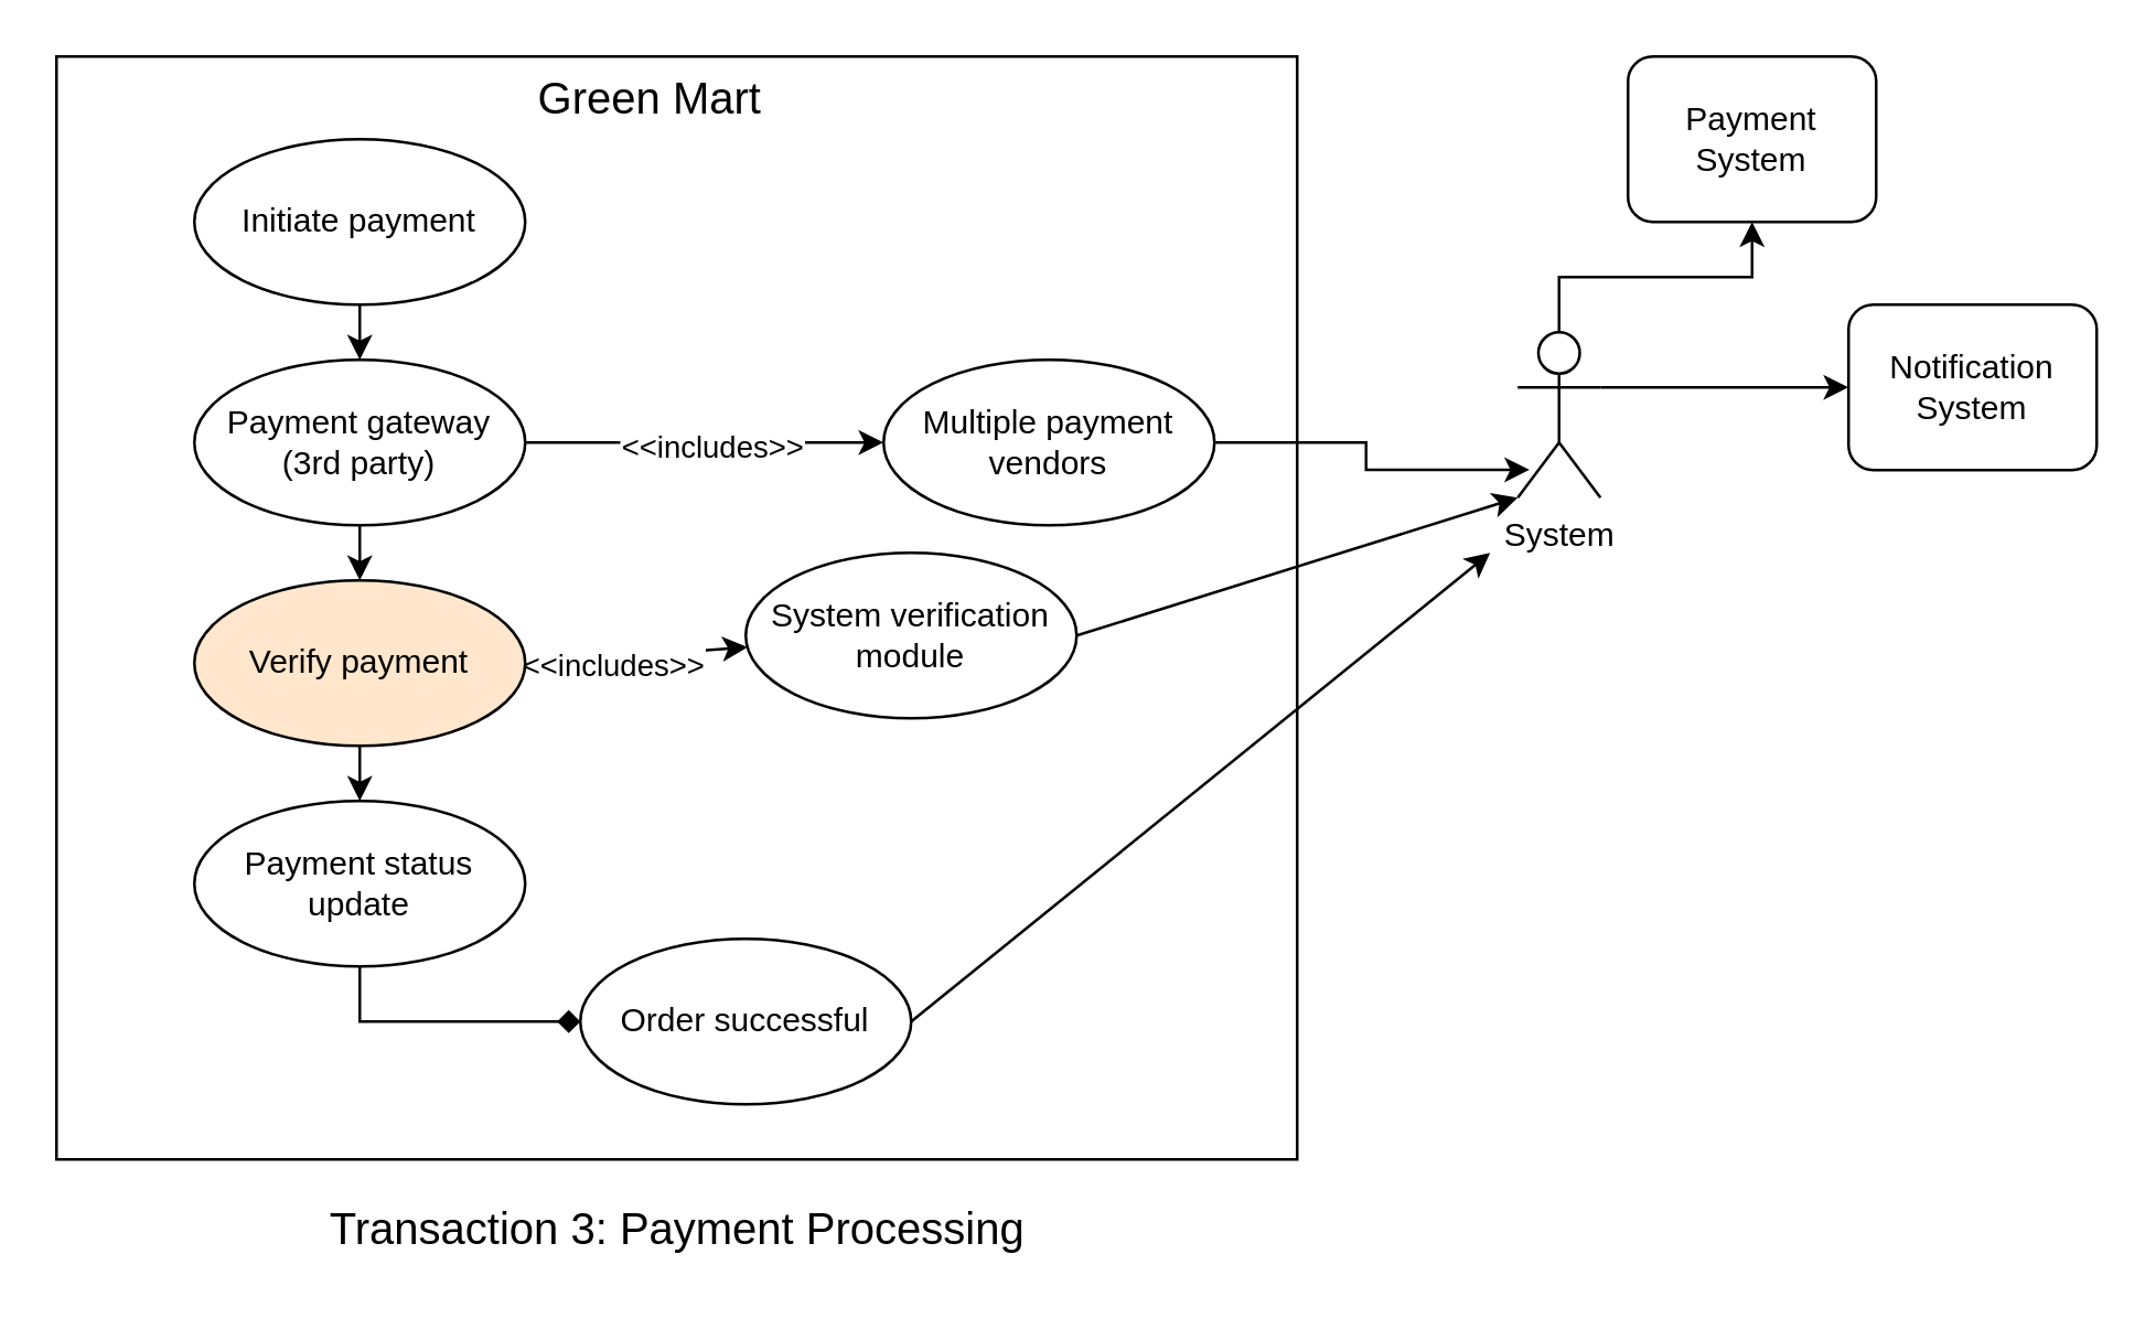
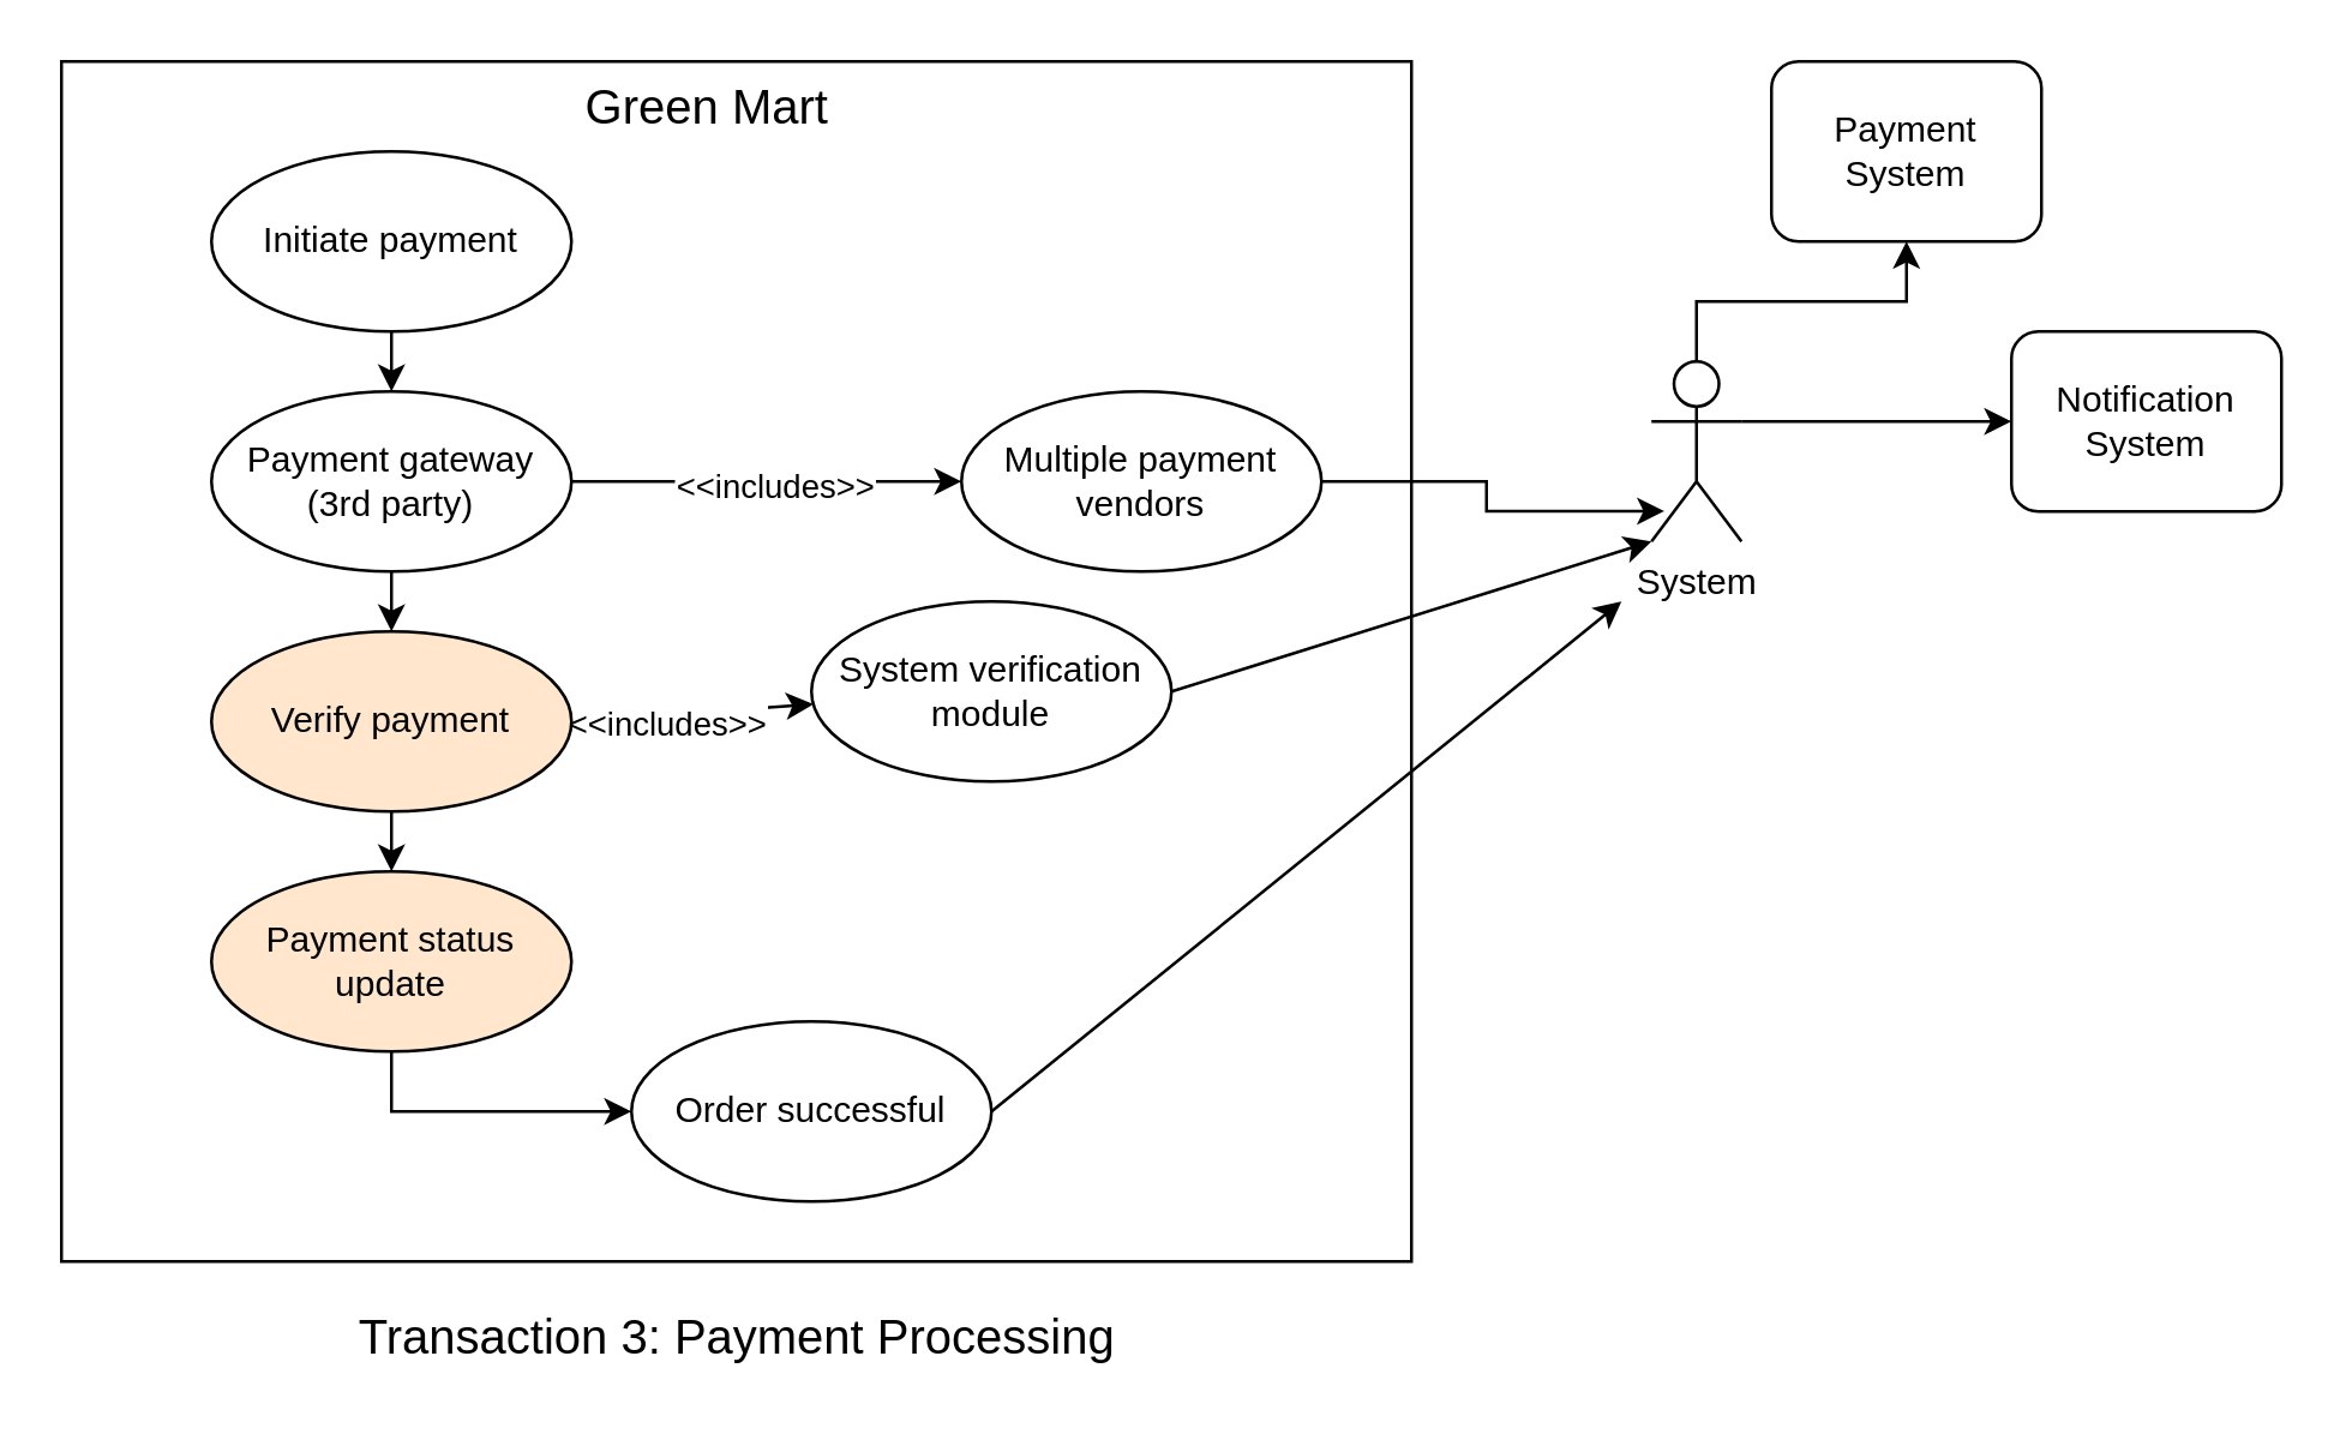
  <mxCell id="0" />
  <mxCell id="1" parent="0" />
  <mxCell id="2" value="" style="rounded=0;whiteSpace=wrap;html=1;labelBackgroundColor=none;" vertex="1" parent="1"><mxGeometry x="20" y="20" width="450" height="400" as="geometry" /></mxCell>
  <mxCell id="3" style="edgeStyle=orthogonalEdgeStyle;rounded=0;orthogonalLoop=1;jettySize=auto;html=1;exitX=0.5;exitY=1;exitDx=0;exitDy=0;entryX=0.5;entryY=0;entryDx=0;entryDy=0;" edge="1" parent="1" source="4" target="8"><mxGeometry relative="1" as="geometry" /></mxCell>
  <mxCell id="4" value="Initiate payment" style="ellipse;whiteSpace=wrap;html=1;labelBackgroundColor=none;" vertex="1" parent="1"><mxGeometry x="70" y="50" width="120" height="60" as="geometry" /></mxCell>
  <mxCell id="5" style="edgeStyle=none;rounded=0;orthogonalLoop=1;jettySize=auto;html=1;exitX=1;exitY=0.5;exitDx=0;exitDy=0;" edge="1" parent="1" source="8" target="15"><mxGeometry relative="1" as="geometry" /></mxCell>
  <mxCell id="6" value="&amp;lt;&amp;lt;includes&amp;gt;&amp;gt;" style="edgeLabel;html=1;align=center;verticalAlign=middle;resizable=0;points=[];" vertex="1" connectable="0" parent="5"><mxGeometry x="0.036" y="-1" relative="1" as="geometry"><mxPoint as="offset" /></mxGeometry></mxCell>
  <mxCell id="7" style="edgeStyle=orthogonalEdgeStyle;rounded=0;orthogonalLoop=1;jettySize=auto;html=1;exitX=0.5;exitY=1;exitDx=0;exitDy=0;entryX=0.5;entryY=0;entryDx=0;entryDy=0;" edge="1" parent="1" source="8" target="12"><mxGeometry relative="1" as="geometry" /></mxCell>
  <mxCell id="8" value="Payment gateway&lt;br&gt;(3rd party)" style="ellipse;whiteSpace=wrap;html=1;labelBackgroundColor=none;" vertex="1" parent="1"><mxGeometry x="70" y="130" width="120" height="60" as="geometry" /></mxCell>
  <mxCell id="9" style="rounded=0;orthogonalLoop=1;jettySize=auto;html=1;exitX=1;exitY=0.5;exitDx=0;exitDy=0;" edge="1" parent="1" source="12" target="16"><mxGeometry relative="1" as="geometry" /></mxCell>
  <mxCell id="10" value="&amp;lt;&amp;lt;includes&amp;gt;&amp;gt;" style="edgeLabel;html=1;align=center;verticalAlign=middle;resizable=0;points=[];" vertex="1" connectable="0" parent="9"><mxGeometry x="-0.236" y="-3" relative="1" as="geometry"><mxPoint as="offset" /></mxGeometry></mxCell>
  <mxCell id="11" style="edgeStyle=orthogonalEdgeStyle;rounded=0;orthogonalLoop=1;jettySize=auto;html=1;exitX=0.5;exitY=1;exitDx=0;exitDy=0;entryX=0.5;entryY=0;entryDx=0;entryDy=0;" edge="1" parent="1" source="12" target="14"><mxGeometry relative="1" as="geometry" /></mxCell>
  <mxCell id="12" value="Verify payment" style="ellipse;whiteSpace=wrap;html=1;labelBackgroundColor=none;fillColor=#ffe6cc;" vertex="1" parent="1"><mxGeometry x="70" y="210" width="120" height="60" as="geometry" /></mxCell>
- <mxCell id="13" style="edgeStyle=orthogonalEdgeStyle;rounded=0;orthogonalLoop=1;jettySize=auto;html=1;exitX=0.5;exitY=1;exitDx=0;exitDy=0;endArrow=diamond;" edge="1" parent="1" source="14" target="18"><mxGeometry relative="1" as="geometry" /></mxCell>
- <mxCell id="14" value="Payment status update" style="ellipse;whiteSpace=wrap;html=1;labelBackgroundColor=none;" vertex="1" parent="1"><mxGeometry x="70" y="290" width="120" height="60" as="geometry" /></mxCell>
+ <mxCell id="13" style="edgeStyle=orthogonalEdgeStyle;rounded=0;orthogonalLoop=1;jettySize=auto;html=1;exitX=0.5;exitY=1;exitDx=0;exitDy=0;" edge="1" parent="1" source="14" target="18"><mxGeometry relative="1" as="geometry" /></mxCell>
+ <mxCell id="14" value="Payment status update" style="ellipse;whiteSpace=wrap;html=1;labelBackgroundColor=none;fillColor=#ffe6cc;" vertex="1" parent="1"><mxGeometry x="70" y="290" width="120" height="60" as="geometry" /></mxCell>
  <mxCell id="15" value="Multiple payment vendors" style="ellipse;whiteSpace=wrap;html=1;labelBackgroundColor=none;" vertex="1" parent="1"><mxGeometry x="320" y="130" width="120" height="60" as="geometry" /></mxCell>
  <mxCell id="16" value="System verification module" style="ellipse;whiteSpace=wrap;html=1;labelBackgroundColor=none;" vertex="1" parent="1"><mxGeometry x="270" y="200" width="120" height="60" as="geometry" /></mxCell>
  <mxCell id="17" style="edgeStyle=none;rounded=0;orthogonalLoop=1;jettySize=auto;html=1;exitX=1;exitY=0.5;exitDx=0;exitDy=0;" edge="1" parent="1" source="18"><mxGeometry relative="1" as="geometry"><mxPoint x="540" y="200" as="targetPoint" /></mxGeometry></mxCell>
  <mxCell id="18" value="Order successful" style="ellipse;whiteSpace=wrap;html=1;labelBackgroundColor=none;" vertex="1" parent="1"><mxGeometry x="210" y="340" width="120" height="60" as="geometry" /></mxCell>
  <mxCell id="19" style="edgeStyle=orthogonalEdgeStyle;rounded=0;orthogonalLoop=1;jettySize=auto;html=1;exitX=0.5;exitY=0;exitDx=0;exitDy=0;exitPerimeter=0;" edge="1" parent="1" source="21" target="22"><mxGeometry relative="1" as="geometry" /></mxCell>
  <mxCell id="20" style="edgeStyle=none;rounded=0;orthogonalLoop=1;jettySize=auto;html=1;exitX=1;exitY=0.333;exitDx=0;exitDy=0;exitPerimeter=0;" edge="1" parent="1" source="21" target="24"><mxGeometry relative="1" as="geometry" /></mxCell>
  <mxCell id="21" value="System" style="shape=umlActor;verticalLabelPosition=bottom;verticalAlign=top;html=1;labelBackgroundColor=none;" vertex="1" parent="1"><mxGeometry x="550" y="120" width="30" height="60" as="geometry" /></mxCell>
  <mxCell id="22" value="Payment System" style="rounded=1;whiteSpace=wrap;html=1;labelBackgroundColor=none;" vertex="1" parent="1"><mxGeometry x="590" y="20" width="90" height="60" as="geometry" /></mxCell>
  <mxCell id="23" style="edgeStyle=orthogonalEdgeStyle;rounded=0;orthogonalLoop=1;jettySize=auto;html=1;exitX=1;exitY=0.5;exitDx=0;exitDy=0;entryX=0.143;entryY=0.831;entryDx=0;entryDy=0;entryPerimeter=0;" edge="1" parent="1" source="15" target="21"><mxGeometry relative="1" as="geometry" /></mxCell>
  <mxCell id="24" value="Notification System" style="rounded=1;whiteSpace=wrap;html=1;labelBackgroundColor=none;" vertex="1" parent="1"><mxGeometry x="670" y="110" width="90" height="60" as="geometry" /></mxCell>
  <mxCell id="25" value="&lt;font style=&quot;font-size: 16px;&quot;&gt;Green Mart&lt;/font&gt;" style="text;html=1;align=center;verticalAlign=middle;resizable=0;points=[];autosize=1;strokeColor=none;fillColor=none;" vertex="1" parent="1"><mxGeometry x="185" y="20" width="100" height="30" as="geometry" /></mxCell>
  <mxCell id="26" value="&lt;span style=&quot;font-size: 16px;&quot;&gt;Transaction 3: Payment Processing&lt;/span&gt;" style="text;html=1;align=center;verticalAlign=middle;resizable=0;points=[];autosize=1;strokeColor=none;fillColor=none;" vertex="1" parent="1"><mxGeometry x="105" y="430" width="280" height="30" as="geometry" /></mxCell>
  <mxCell id="27" style="edgeStyle=none;rounded=0;orthogonalLoop=1;jettySize=auto;html=1;exitX=1;exitY=0.5;exitDx=0;exitDy=0;entryX=0;entryY=1;entryDx=0;entryDy=0;entryPerimeter=0;" edge="1" parent="1" source="16" target="21"><mxGeometry relative="1" as="geometry" /></mxCell>
